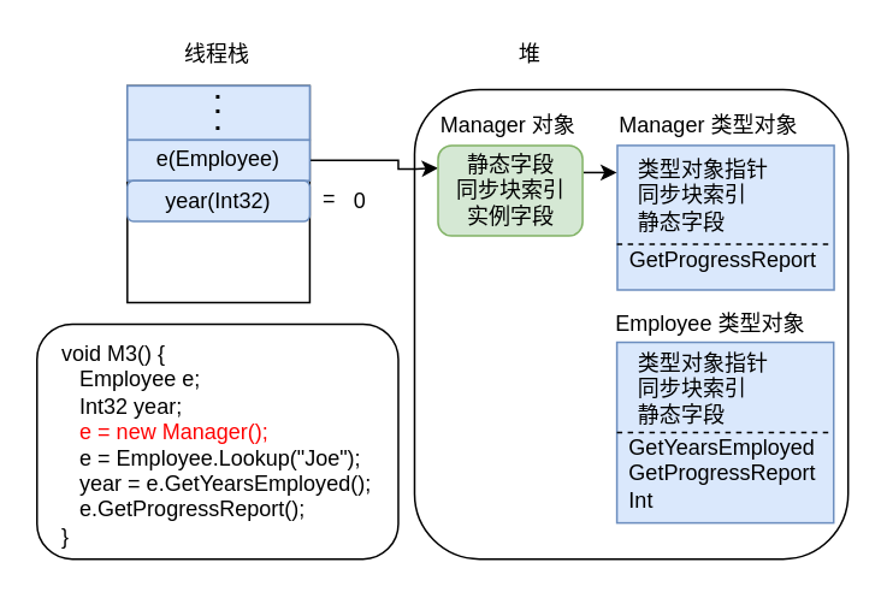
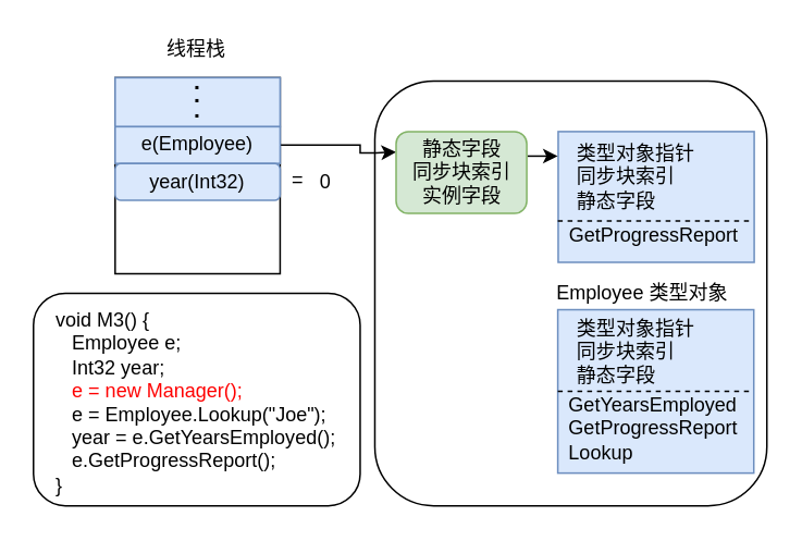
  <mxCell id="0" />
  <mxCell id="1" parent="0" />
  <mxCell id="2" value="" style="rounded=0;whiteSpace=wrap;html=1;" parent="1" vertex="1"><mxGeometry x="70" y="47" width="101" height="120" as="geometry" /></mxCell>
  <mxCell id="3" value="" style="rounded=1;whiteSpace=wrap;html=1;" parent="1" vertex="1"><mxGeometry x="20" y="179" width="200" height="130" as="geometry" /></mxCell>
  <mxCell id="4" value="void M3() {&lt;br&gt;&amp;nbsp; &lt;font color=&quot;#ff0000&quot;&gt;&amp;nbsp;&lt;/font&gt;Employee e;&lt;br&gt;&amp;nbsp; &amp;nbsp;Int32 year;&lt;br&gt;&amp;nbsp; &amp;nbsp;&lt;font color=&quot;#ff0000&quot;&gt;e = new Manager();&lt;/font&gt;&lt;br&gt;&amp;nbsp; &amp;nbsp;e = Employee.Lookup(&quot;Joe&quot;);&lt;br&gt;&amp;nbsp; &amp;nbsp;year = e.GetYearsEmployed();&lt;br&gt;&amp;nbsp; &amp;nbsp;e.GetProgressReport();&lt;br&gt;}" style="text;html=1;strokeColor=none;fillColor=none;align=left;verticalAlign=top;whiteSpace=wrap;rounded=0;" parent="1" vertex="1"><mxGeometry x="32" y="182" width="180" height="120" as="geometry" /></mxCell>
  <mxCell id="5" value="" style="rounded=1;whiteSpace=wrap;html=1;" parent="1" vertex="1"><mxGeometry x="229" y="49" width="240" height="260" as="geometry" /></mxCell>
  <mxCell id="6" value="" style="rounded=0;whiteSpace=wrap;html=1;fillColor=#dae8fc;strokeColor=#6c8ebf;" parent="1" vertex="1"><mxGeometry x="70" y="47" width="101" height="30" as="geometry" /></mxCell>
  <mxCell id="7" value="" style="group" parent="1" vertex="1" connectable="0"><mxGeometry x="101" y="43" width="40" height="37" as="geometry" /></mxCell>
  <mxCell id="8" value="&lt;b&gt;&lt;font style=&quot;font-size: 14px&quot;&gt;·&lt;/font&gt;&lt;/b&gt;" style="text;html=1;strokeColor=none;fillColor=none;align=center;verticalAlign=middle;whiteSpace=wrap;rounded=0;" parent="7" vertex="1"><mxGeometry width="40" height="20" as="geometry" /></mxCell>
  <mxCell id="9" value="&lt;b&gt;&lt;font style=&quot;font-size: 14px&quot;&gt;·&lt;/font&gt;&lt;/b&gt;" style="text;html=1;strokeColor=none;fillColor=none;align=center;verticalAlign=middle;whiteSpace=wrap;rounded=0;" parent="7" vertex="1"><mxGeometry y="8" width="40" height="20" as="geometry" /></mxCell>
  <mxCell id="10" value="&lt;b&gt;&lt;font style=&quot;font-size: 14px&quot;&gt;·&lt;/font&gt;&lt;/b&gt;" style="text;html=1;strokeColor=none;fillColor=none;align=center;verticalAlign=middle;whiteSpace=wrap;rounded=0;" parent="7" vertex="1"><mxGeometry y="17" width="40" height="20" as="geometry" /></mxCell>
  <mxCell id="11" value="线程栈" style="text;html=1;strokeColor=none;fillColor=none;align=center;verticalAlign=middle;whiteSpace=wrap;rounded=0;" parent="1" vertex="1"><mxGeometry x="100" y="20" width="40" height="20" as="geometry" /></mxCell>
- <mxCell id="12" value="堆" style="text;html=1;strokeColor=none;fillColor=none;align=center;verticalAlign=middle;whiteSpace=wrap;rounded=0;" parent="1" vertex="1"><mxGeometry x="273" y="20" width="40" height="20" as="geometry" /></mxCell>
  <mxCell id="13" value="" style="group" parent="1" vertex="1" connectable="0"><mxGeometry x="341.24" y="80" width="120" height="80" as="geometry" /></mxCell>
  <mxCell id="14" value="" style="rounded=0;whiteSpace=wrap;html=1;fillColor=#dae8fc;strokeColor=#6c8ebf;" parent="13" vertex="1"><mxGeometry width="120" height="80" as="geometry" /></mxCell>
  <mxCell id="15" value="类型对象指针&lt;br&gt;同步块索引&lt;br&gt;静态字段" style="text;html=1;strokeColor=none;fillColor=none;align=left;verticalAlign=top;whiteSpace=wrap;rounded=0;" parent="13" vertex="1"><mxGeometry x="10" width="90" height="50" as="geometry" /></mxCell>
  <mxCell id="16" value="GetProgressReport" style="text;html=1;strokeColor=none;fillColor=none;align=center;verticalAlign=middle;whiteSpace=wrap;rounded=0;" parent="13" vertex="1"><mxGeometry x="4" y="54" width="110" height="20" as="geometry" /></mxCell>
  <mxCell id="17" value="" style="endArrow=none;dashed=1;html=1;entryX=0.998;entryY=0.684;entryDx=0;entryDy=0;exitX=-0.002;exitY=0.684;exitDx=0;exitDy=0;entryPerimeter=0;exitPerimeter=0;" parent="13" source="14" target="14" edge="1"><mxGeometry width="50" height="50" relative="1" as="geometry"><mxPoint x="-130" y="80" as="sourcePoint" /><mxPoint x="-80" y="30" as="targetPoint" /></mxGeometry></mxCell>
  <mxCell id="18" value="" style="group" parent="1" vertex="1" connectable="0"><mxGeometry x="341" y="189" width="120" height="100" as="geometry" /></mxCell>
  <mxCell id="19" value="" style="rounded=0;whiteSpace=wrap;html=1;fillColor=#dae8fc;strokeColor=#6c8ebf;" parent="18" vertex="1"><mxGeometry width="120" height="100" as="geometry" /></mxCell>
  <mxCell id="20" value="类型对象指针&lt;br&gt;同步块索引&lt;br&gt;静态字段" style="text;html=1;strokeColor=none;fillColor=none;align=left;verticalAlign=top;whiteSpace=wrap;rounded=0;" parent="18" vertex="1"><mxGeometry x="10" y="-2" width="90" height="45.455" as="geometry" /></mxCell>
  <mxCell id="21" value="" style="endArrow=none;dashed=1;html=1;entryX=1;entryY=0.5;entryDx=0;entryDy=0;exitX=0;exitY=0.5;exitDx=0;exitDy=0;" parent="18" source="19" target="19" edge="1"><mxGeometry width="50" height="50" relative="1" as="geometry"><mxPoint x="-130" y="72.727" as="sourcePoint" /><mxPoint x="-80" y="27.273" as="targetPoint" /></mxGeometry></mxCell>
- <mxCell id="22" value="GetYearsEmployed&lt;br&gt;GetProgressReport&lt;br&gt;Int" style="text;html=1;strokeColor=none;fillColor=none;align=left;verticalAlign=middle;whiteSpace=wrap;rounded=0;" parent="18" vertex="1"><mxGeometry x="5" y="54.545" width="110" height="36.364" as="geometry" /></mxCell>
- <mxCell id="23" value="Manager 类型对象" style="text;html=1;strokeColor=none;fillColor=none;align=center;verticalAlign=middle;whiteSpace=wrap;rounded=0;" parent="1" vertex="1"><mxGeometry x="337" y="59" width="110" height="20" as="geometry" /></mxCell>
+ <mxCell id="22" value="GetYearsEmployed&lt;br&gt;GetProgressReport&lt;br&gt;Lookup" style="text;html=1;strokeColor=none;fillColor=none;align=left;verticalAlign=middle;whiteSpace=wrap;rounded=0;" parent="18" vertex="1"><mxGeometry x="5" y="54.545" width="110" height="36.364" as="geometry" /></mxCell>
  <mxCell id="24" value="Employee 类型对象" style="text;html=1;strokeColor=none;fillColor=none;align=center;verticalAlign=middle;whiteSpace=wrap;rounded=0;" parent="1" vertex="1"><mxGeometry x="338" y="169" width="110" height="20" as="geometry" /></mxCell>
  <mxCell id="25" style="edgeStyle=orthogonalEdgeStyle;rounded=0;orthogonalLoop=1;jettySize=auto;html=1;entryX=0;entryY=0.25;entryDx=0;entryDy=0;" parent="1" source="26" target="32" edge="1"><mxGeometry relative="1" as="geometry"><mxPoint x="210" y="59" as="targetPoint" /><Array as="points"><mxPoint x="220" y="88" /><mxPoint x="220" y="93" /><mxPoint x="230" y="93" /></Array></mxGeometry></mxCell>
  <mxCell id="26" value="e(Employee)" style="rounded=0;whiteSpace=wrap;html=1;fillColor=#dae8fc;strokeColor=#6c8ebf;" parent="1" vertex="1"><mxGeometry x="70" y="77" width="101" height="22.5" as="geometry" /></mxCell>
  <mxCell id="27" value="year(Int32)" style="whiteSpace=wrap;html=1;fillColor=#dae8fc;strokeColor=#6c8ebf;rounded=1;" parent="1" vertex="1"><mxGeometry x="70" y="99.5" width="101" height="22.5" as="geometry" /></mxCell>
  <mxCell id="28" value="=" style="text;html=1;strokeColor=none;fillColor=none;align=center;verticalAlign=middle;whiteSpace=wrap;rounded=0;" parent="1" vertex="1"><mxGeometry x="172" y="100" width="20" height="20" as="geometry" /></mxCell>
  <mxCell id="29" value="0" style="text;html=1;strokeColor=none;fillColor=none;align=center;verticalAlign=middle;whiteSpace=wrap;rounded=0;" parent="1" vertex="1"><mxGeometry x="188.5" y="100.75" width="20" height="20" as="geometry" /></mxCell>
  <mxCell id="30" style="edgeStyle=orthogonalEdgeStyle;rounded=0;orthogonalLoop=1;jettySize=auto;html=1;exitX=1;exitY=0.25;exitDx=0;exitDy=0;entryX=-0.002;entryY=0.182;entryDx=0;entryDy=0;entryPerimeter=0;" parent="1" source="33" target="14" edge="1"><mxGeometry relative="1" as="geometry" /></mxCell>
- <mxCell id="31" value="Manager 对象" style="text;html=1;strokeColor=none;fillColor=none;align=center;verticalAlign=middle;whiteSpace=wrap;rounded=0;" parent="1" vertex="1"><mxGeometry x="239" y="59" width="84" height="20" as="geometry" /></mxCell>
  <mxCell id="32" value="" style="rounded=1;whiteSpace=wrap;html=1;fillColor=#d5e8d4;strokeColor=#82b366;" parent="1" vertex="1"><mxGeometry x="242" y="80" width="80" height="50" as="geometry" /></mxCell>
  <mxCell id="33" value="静态字段&lt;br&gt;同步块索引&lt;br&gt;实例字段" style="text;html=1;strokeColor=none;fillColor=none;align=center;verticalAlign=middle;whiteSpace=wrap;rounded=0;" parent="1" vertex="1"><mxGeometry x="241.5" y="85" width="81" height="40" as="geometry" /></mxCell>
